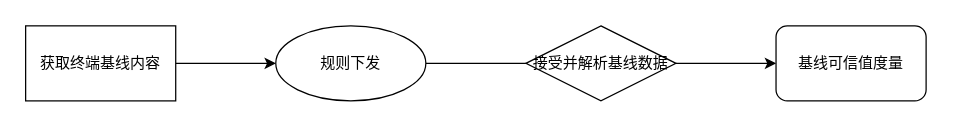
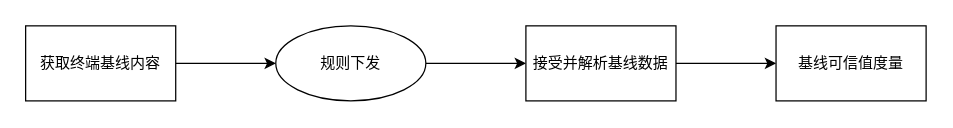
  <mxCell id="0" />
  <mxCell id="1" parent="0" />
  <mxCell id="2" value="" style="edgeStyle=orthogonalEdgeStyle;rounded=0;orthogonalLoop=1;jettySize=auto;html=1;" edge="1" parent="1" source="3" target="5"><mxGeometry relative="1" as="geometry" /></mxCell>
  <mxCell id="3" value="获取终端基线内容" style="rounded=0;whiteSpace=wrap;html=1;" vertex="1" parent="1"><mxGeometry x="20" y="20" width="120" height="60" as="geometry" /></mxCell>
- <mxCell id="4" value="" style="edgeStyle=orthogonalEdgeStyle;rounded=0;orthogonalLoop=1;jettySize=auto;html=1;endArrow=none;" edge="1" parent="1" source="5" target="7"><mxGeometry relative="1" as="geometry" /></mxCell>
+ <mxCell id="4" value="" style="edgeStyle=orthogonalEdgeStyle;rounded=0;orthogonalLoop=1;jettySize=auto;html=1;" edge="1" parent="1" source="5" target="7"><mxGeometry relative="1" as="geometry" /></mxCell>
  <mxCell id="5" value="规则下发" style="ellipse;whiteSpace=wrap;html=1;" vertex="1" parent="1"><mxGeometry x="220" y="20" width="120" height="60" as="geometry" /></mxCell>
  <mxCell id="6" value="" style="edgeStyle=orthogonalEdgeStyle;rounded=0;orthogonalLoop=1;jettySize=auto;html=1;" edge="1" parent="1" source="7" target="8"><mxGeometry relative="1" as="geometry" /></mxCell>
- <mxCell id="7" value="接受并解析基线数据" style="rhombus;whiteSpace=wrap;html=1;" vertex="1" parent="1"><mxGeometry x="420" y="20" width="120" height="60" as="geometry" /></mxCell>
- <mxCell id="8" value="基线可信值度量" style="whiteSpace=wrap;html=1;rounded=1;" vertex="1" parent="1"><mxGeometry x="620" y="20" width="120" height="60" as="geometry" /></mxCell>
+ <mxCell id="7" value="接受并解析基线数据" style="rounded=0;whiteSpace=wrap;html=1;" vertex="1" parent="1"><mxGeometry x="420" y="20" width="120" height="60" as="geometry" /></mxCell>
+ <mxCell id="8" value="基线可信值度量" style="rounded=0;whiteSpace=wrap;html=1;" vertex="1" parent="1"><mxGeometry x="620" y="20" width="120" height="60" as="geometry" /></mxCell>
